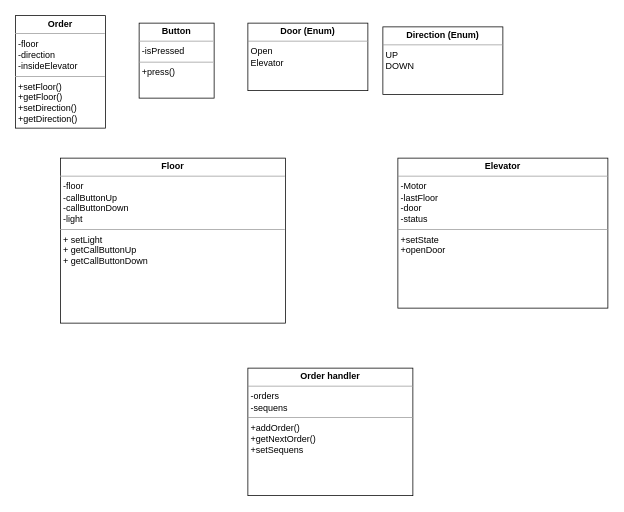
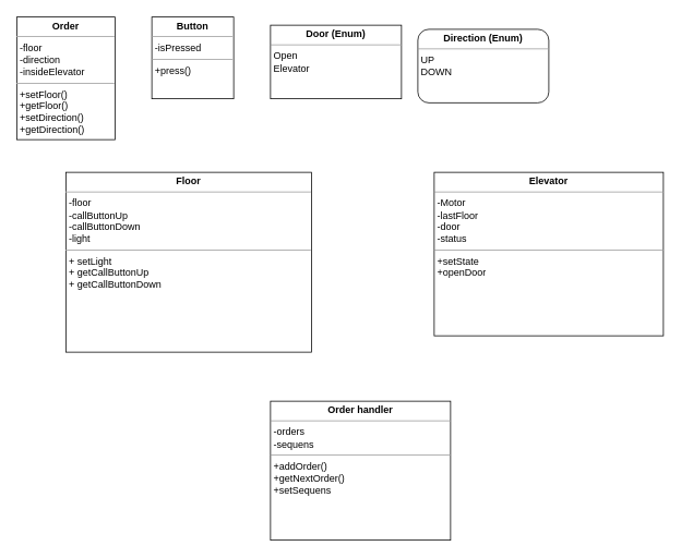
  <mxCell id="0" />
  <mxCell id="1" parent="0" />
  <mxCell id="2" value="&lt;p style=&quot;margin:0px;margin-top:4px;text-align:center;&quot;&gt;&lt;b&gt;Elevat&lt;/b&gt;&lt;b style=&quot;background-color: initial;&quot;&gt;or&lt;/b&gt;&lt;/p&gt;&lt;hr size=&quot;1&quot;&gt;&lt;p style=&quot;margin:0px;margin-left:4px;&quot;&gt;-Motor&lt;/p&gt;&lt;p style=&quot;margin:0px;margin-left:4px;&quot;&gt;-lastFloor&lt;br&gt;&lt;/p&gt;&lt;p style=&quot;margin:0px;margin-left:4px;&quot;&gt;-door&lt;/p&gt;&lt;p style=&quot;margin:0px;margin-left:4px;&quot;&gt;-status&lt;/p&gt;&lt;hr size=&quot;1&quot;&gt;&lt;p style=&quot;margin:0px;margin-left:4px;&quot;&gt;+setState&lt;/p&gt;&lt;p style=&quot;margin:0px;margin-left:4px;&quot;&gt;+openDoor&lt;/p&gt;&lt;p style=&quot;margin:0px;margin-left:4px;&quot;&gt;&lt;br&gt;&lt;/p&gt;" style="verticalAlign=top;align=left;overflow=fill;fontSize=12;fontFamily=Helvetica;html=1;" vertex="1" parent="1"><mxGeometry x="530" y="210" width="280" height="200" as="geometry" /></mxCell>
  <mxCell id="3" value="&lt;p style=&quot;margin:0px;margin-top:4px;text-align:center;&quot;&gt;&lt;b&gt;Order&lt;/b&gt;&lt;/p&gt;&lt;hr size=&quot;1&quot;&gt;&lt;p style=&quot;margin:0px;margin-left:4px;&quot;&gt;-floor&lt;/p&gt;&lt;p style=&quot;margin:0px;margin-left:4px;&quot;&gt;-direction&lt;/p&gt;&lt;p style=&quot;margin:0px;margin-left:4px;&quot;&gt;-insideElevator&lt;/p&gt;&lt;hr size=&quot;1&quot;&gt;&lt;p style=&quot;margin:0px;margin-left:4px;&quot;&gt;+setFloor()&lt;/p&gt;&lt;p style=&quot;margin:0px;margin-left:4px;&quot;&gt;+getFloor()&lt;/p&gt;&lt;p style=&quot;margin:0px;margin-left:4px;&quot;&gt;+setDirection()&lt;/p&gt;&lt;p style=&quot;margin:0px;margin-left:4px;&quot;&gt;+getDirection()&lt;/p&gt;" style="verticalAlign=top;align=left;overflow=fill;fontSize=12;fontFamily=Helvetica;html=1;" vertex="1" parent="1"><mxGeometry x="20" y="20" width="120" height="150" as="geometry" /></mxCell>
  <mxCell id="4" value="&lt;p style=&quot;margin:0px;margin-top:4px;text-align:center;&quot;&gt;&lt;b style=&quot;background-color: initial;&quot;&gt;Order handler&lt;/b&gt;&lt;br&gt;&lt;/p&gt;&lt;hr size=&quot;1&quot;&gt;&lt;p style=&quot;margin:0px;margin-left:4px;&quot;&gt;-orders&lt;/p&gt;&lt;p style=&quot;margin:0px;margin-left:4px;&quot;&gt;-sequens&lt;/p&gt;&lt;hr size=&quot;1&quot;&gt;&lt;p style=&quot;margin:0px;margin-left:4px;&quot;&gt;+addOrder()&lt;/p&gt;&lt;p style=&quot;margin:0px;margin-left:4px;&quot;&gt;+getNextOrder()&lt;/p&gt;&lt;p style=&quot;margin:0px;margin-left:4px;&quot;&gt;+setSequens&lt;/p&gt;&lt;p style=&quot;margin:0px;margin-left:4px;&quot;&gt;&lt;br&gt;&lt;/p&gt;&lt;p style=&quot;margin:0px;margin-left:4px;&quot;&gt;&lt;br&gt;&lt;/p&gt;" style="verticalAlign=top;align=left;overflow=fill;fontSize=12;fontFamily=Helvetica;html=1;" vertex="1" parent="1"><mxGeometry x="330" y="490" width="220" height="170" as="geometry" /></mxCell>
- <mxCell id="5" value="&lt;p style=&quot;margin:0px;margin-top:4px;text-align:center;&quot;&gt;&lt;b&gt;Button&lt;/b&gt;&lt;/p&gt;&lt;hr size=&quot;1&quot;&gt;&lt;p style=&quot;margin:0px;margin-left:4px;&quot;&gt;-isPressed&lt;/p&gt;&lt;hr size=&quot;1&quot;&gt;&lt;p style=&quot;margin:0px;margin-left:4px;&quot;&gt;&lt;span style=&quot;background-color: initial;&quot;&gt;+press()&lt;/span&gt;&lt;/p&gt;" style="verticalAlign=top;align=left;overflow=fill;fontSize=12;fontFamily=Helvetica;html=1;" vertex="1" parent="1"><mxGeometry x="185" y="30" width="100" height="100" as="geometry" /></mxCell>
+ <mxCell id="5" value="&lt;p style=&quot;margin:0px;margin-top:4px;text-align:center;&quot;&gt;&lt;b&gt;Button&lt;/b&gt;&lt;/p&gt;&lt;hr size=&quot;1&quot;&gt;&lt;p style=&quot;margin:0px;margin-left:4px;&quot;&gt;-isPressed&lt;/p&gt;&lt;hr size=&quot;1&quot;&gt;&lt;p style=&quot;margin:0px;margin-left:4px;&quot;&gt;&lt;span style=&quot;background-color: initial;&quot;&gt;+press()&lt;/span&gt;&lt;/p&gt;" style="verticalAlign=top;align=left;overflow=fill;fontSize=12;fontFamily=Helvetica;html=1;" vertex="1" parent="1"><mxGeometry x="185" y="20" width="100" height="100" as="geometry" /></mxCell>
  <mxCell id="6" value="&lt;p style=&quot;margin:0px;margin-top:4px;text-align:center;&quot;&gt;&lt;b&gt;Floor&lt;/b&gt;&lt;/p&gt;&lt;hr size=&quot;1&quot;&gt;&lt;p style=&quot;margin:0px;margin-left:4px;&quot;&gt;-floor&lt;/p&gt;&lt;p style=&quot;margin:0px;margin-left:4px;&quot;&gt;-callButtonUp&lt;/p&gt;&lt;p style=&quot;margin:0px;margin-left:4px;&quot;&gt;-callButtonDown&lt;/p&gt;&lt;p style=&quot;margin:0px;margin-left:4px;&quot;&gt;-light&lt;/p&gt;&lt;hr size=&quot;1&quot;&gt;&lt;p style=&quot;margin:0px;margin-left:4px;&quot;&gt;+ setLight&lt;/p&gt;&lt;p style=&quot;margin:0px;margin-left:4px;&quot;&gt;+ getCallButtonUp&lt;/p&gt;&lt;p style=&quot;margin:0px;margin-left:4px;&quot;&gt;+ getCallButtonDown&lt;/p&gt;&lt;p style=&quot;margin:0px;margin-left:4px;&quot;&gt;&lt;br&gt;&lt;/p&gt;" style="verticalAlign=top;align=left;overflow=fill;fontSize=12;fontFamily=Helvetica;html=1;" vertex="1" parent="1"><mxGeometry x="80" y="210" width="300" height="220" as="geometry" /></mxCell>
  <mxCell id="7" value="&lt;p style=&quot;margin:0px;margin-top:4px;text-align:center;&quot;&gt;&lt;b&gt;Door (Enum)&lt;/b&gt;&lt;/p&gt;&lt;hr size=&quot;1&quot;&gt;&lt;p style=&quot;margin:0px;margin-left:4px;&quot;&gt;Open&lt;/p&gt;&lt;p style=&quot;margin:0px;margin-left:4px;&quot;&gt;Elevator&lt;/p&gt;" style="verticalAlign=top;align=left;overflow=fill;fontSize=12;fontFamily=Helvetica;html=1;" vertex="1" parent="1"><mxGeometry x="330" y="30" width="160" height="90" as="geometry" /></mxCell>
- <mxCell id="8" value="&lt;p style=&quot;margin:0px;margin-top:4px;text-align:center;&quot;&gt;&lt;b&gt;Direction (Enum)&lt;/b&gt;&lt;/p&gt;&lt;hr size=&quot;1&quot;&gt;&lt;p style=&quot;margin:0px;margin-left:4px;&quot;&gt;UP&lt;/p&gt;&lt;p style=&quot;margin:0px;margin-left:4px;&quot;&gt;DOWN&lt;/p&gt;" style="verticalAlign=top;align=left;overflow=fill;fontSize=12;fontFamily=Helvetica;html=1;" vertex="1" parent="1"><mxGeometry x="510" y="35" width="160" height="90" as="geometry" /></mxCell>
+ <mxCell id="8" value="&lt;p style=&quot;margin:0px;margin-top:4px;text-align:center;&quot;&gt;&lt;b&gt;Direction (Enum)&lt;/b&gt;&lt;/p&gt;&lt;hr size=&quot;1&quot;&gt;&lt;p style=&quot;margin:0px;margin-left:4px;&quot;&gt;UP&lt;/p&gt;&lt;p style=&quot;margin:0px;margin-left:4px;&quot;&gt;DOWN&lt;/p&gt;" style="verticalAlign=top;align=left;overflow=fill;fontSize=12;fontFamily=Helvetica;html=1;rounded=1;" vertex="1" parent="1"><mxGeometry x="510" y="35" width="160" height="90" as="geometry" /></mxCell>
